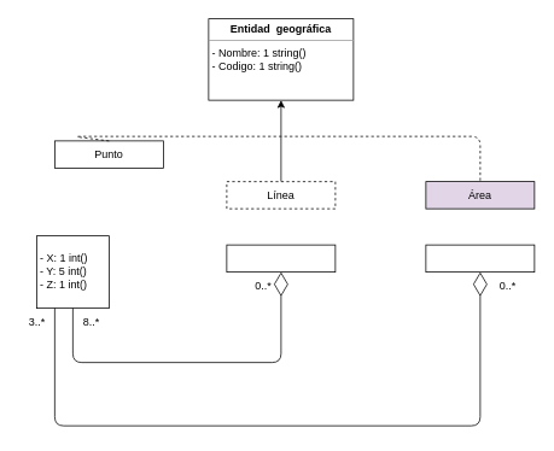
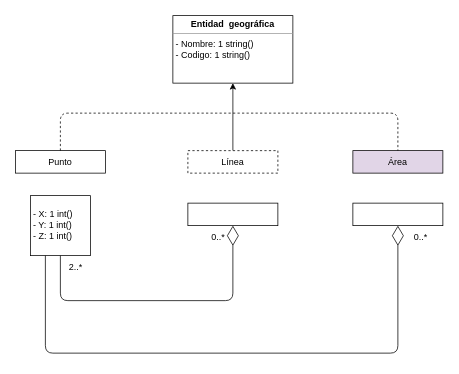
  <mxCell id="0" />
  <mxCell id="1" parent="0" />
  <mxCell id="2" value="&lt;p style=&quot;margin:0px;margin-top:4px;text-align:center;&quot;&gt;&lt;b&gt;Entidad&amp;nbsp; geográfica&lt;/b&gt;&lt;/p&gt;&lt;hr size=&quot;1&quot;&gt;&lt;p style=&quot;margin:0px;margin-left:4px;&quot;&gt;- Nombre: 1 string()&lt;/p&gt;&lt;p style=&quot;margin:0px;margin-left:4px;&quot;&gt;- Codigo: 1 string()&lt;/p&gt;" style="verticalAlign=top;align=left;overflow=fill;fontSize=12;fontFamily=Helvetica;html=1;" vertex="1" parent="1"><mxGeometry x="230" y="20" width="160" height="90" as="geometry" /></mxCell>
- <mxCell id="3" value="Punto" style="whiteSpace=wrap;html=1;" vertex="1" parent="1"><mxGeometry x="60" y="155" width="120" height="30" as="geometry" /></mxCell>
+ <mxCell id="3" value="Punto" style="whiteSpace=wrap;html=1;" vertex="1" parent="1"><mxGeometry x="20" y="200" width="120" height="30" as="geometry" /></mxCell>
  <mxCell id="4" value="" style="edgeStyle=none;html=1;" edge="1" parent="1" source="5" target="2"><mxGeometry relative="1" as="geometry" /></mxCell>
  <mxCell id="5" value="Línea" style="whiteSpace=wrap;html=1;dashed=1;" vertex="1" parent="1"><mxGeometry x="250" y="200" width="120" height="30" as="geometry" /></mxCell>
  <mxCell id="6" value="Área" style="whiteSpace=wrap;html=1;fillColor=#e1d5e7;" vertex="1" parent="1"><mxGeometry x="470" y="200" width="120" height="30" as="geometry" /></mxCell>
  <mxCell id="7" value="" style="endArrow=none;html=1;exitX=0.5;exitY=0;exitDx=0;exitDy=0;entryX=0.5;entryY=0;entryDx=0;entryDy=0;dashed=1;" edge="1" parent="1" source="3" target="6"><mxGeometry width="50" height="50" relative="1" as="geometry"><mxPoint x="290" y="90" as="sourcePoint" /><mxPoint x="340" y="40" as="targetPoint" /><Array as="points"><mxPoint x="80" y="150" /><mxPoint x="300" y="150" /><mxPoint x="530" y="150" /></Array></mxGeometry></mxCell>
- <mxCell id="8" value="&lt;p style=&quot;margin:0px;margin-top:4px;text-align:center;&quot;&gt;&lt;br&gt;&lt;/p&gt;&lt;p style=&quot;margin:0px;margin-left:4px;&quot;&gt;- X: 1 int()&lt;/p&gt;&lt;p style=&quot;margin:0px;margin-left:4px;&quot;&gt;- Y: 5 int()&lt;/p&gt;&lt;p style=&quot;margin:0px;margin-left:4px;&quot;&gt;- Z: 1 int()&lt;/p&gt;" style="verticalAlign=top;align=left;overflow=fill;fontSize=12;fontFamily=Helvetica;html=1;" vertex="1" parent="1"><mxGeometry x="40" y="260" width="80" height="80" as="geometry" /></mxCell>
+ <mxCell id="8" value="&lt;p style=&quot;margin:0px;margin-top:4px;text-align:center;&quot;&gt;&lt;br&gt;&lt;/p&gt;&lt;p style=&quot;margin:0px;margin-left:4px;&quot;&gt;- X: 1 int()&lt;/p&gt;&lt;p style=&quot;margin:0px;margin-left:4px;&quot;&gt;- Y: 1 int()&lt;/p&gt;&lt;p style=&quot;margin:0px;margin-left:4px;&quot;&gt;- Z: 1 int()&lt;/p&gt;" style="verticalAlign=top;align=left;overflow=fill;fontSize=12;fontFamily=Helvetica;html=1;" vertex="1" parent="1"><mxGeometry x="40" y="260" width="80" height="80" as="geometry" /></mxCell>
  <mxCell id="9" value="" style="whiteSpace=wrap;html=1;" vertex="1" parent="1"><mxGeometry x="250" y="270" width="120" height="30" as="geometry" /></mxCell>
  <mxCell id="10" value="" style="whiteSpace=wrap;html=1;" vertex="1" parent="1"><mxGeometry x="470" y="270" width="120" height="30" as="geometry" /></mxCell>
  <mxCell id="11" value="" style="endArrow=diamondThin;endFill=0;endSize=24;html=1;entryX=0.5;entryY=1;entryDx=0;entryDy=0;exitX=0.5;exitY=1;exitDx=0;exitDy=0;" edge="1" parent="1" source="8" target="9"><mxGeometry width="160" relative="1" as="geometry"><mxPoint x="170" y="380" as="sourcePoint" /><mxPoint x="330" y="380" as="targetPoint" /><Array as="points"><mxPoint x="80" y="400" /><mxPoint x="310" y="400" /></Array></mxGeometry></mxCell>
- <mxCell id="12" value="8..*" style="text;html=1;align=center;verticalAlign=middle;resizable=0;points=[];autosize=1;strokeColor=none;fillColor=none;" vertex="1" parent="1"><mxGeometry x="80" y="340" width="40" height="30" as="geometry" /></mxCell>
+ <mxCell id="12" value="2..*" style="text;html=1;align=center;verticalAlign=middle;resizable=0;points=[];autosize=1;strokeColor=none;fillColor=none;" vertex="1" parent="1"><mxGeometry x="80" y="340" width="40" height="30" as="geometry" /></mxCell>
  <mxCell id="13" value="0..*" style="text;html=1;align=center;verticalAlign=middle;resizable=0;points=[];autosize=1;strokeColor=none;fillColor=none;" vertex="1" parent="1"><mxGeometry x="270" y="300" width="40" height="30" as="geometry" /></mxCell>
  <mxCell id="14" value="0..*" style="text;html=1;align=center;verticalAlign=middle;resizable=0;points=[];autosize=1;strokeColor=none;fillColor=none;" vertex="1" parent="1"><mxGeometry x="540" y="300" width="40" height="30" as="geometry" /></mxCell>
- <mxCell id="15" value="3..*" style="text;html=1;align=center;verticalAlign=middle;resizable=0;points=[];autosize=1;strokeColor=none;fillColor=none;" vertex="1" parent="1"><mxGeometry x="20" y="340" width="40" height="30" as="geometry" /></mxCell>
  <mxCell id="16" value="" style="endArrow=diamondThin;endFill=0;endSize=24;html=1;entryX=0.5;entryY=1;entryDx=0;entryDy=0;exitX=0.25;exitY=1;exitDx=0;exitDy=0;" edge="1" parent="1" source="8" target="10"><mxGeometry width="160" relative="1" as="geometry"><mxPoint x="230" y="440" as="sourcePoint" /><mxPoint x="390" y="440" as="targetPoint" /><Array as="points"><mxPoint x="60" y="470" /><mxPoint x="530" y="470" /></Array></mxGeometry></mxCell>
